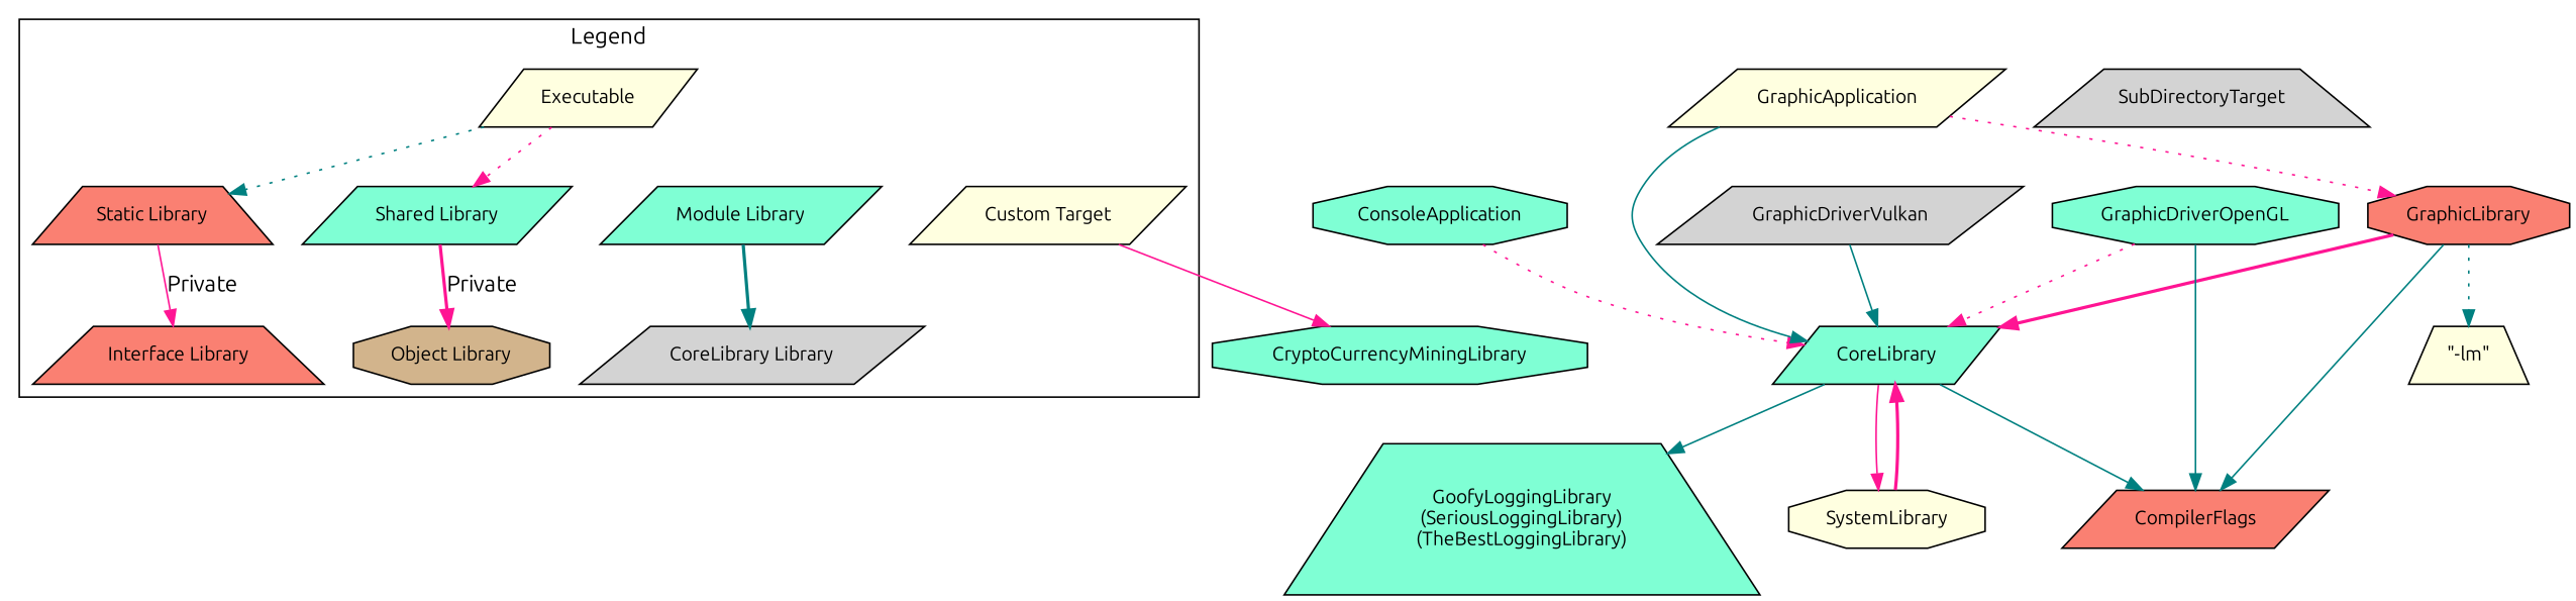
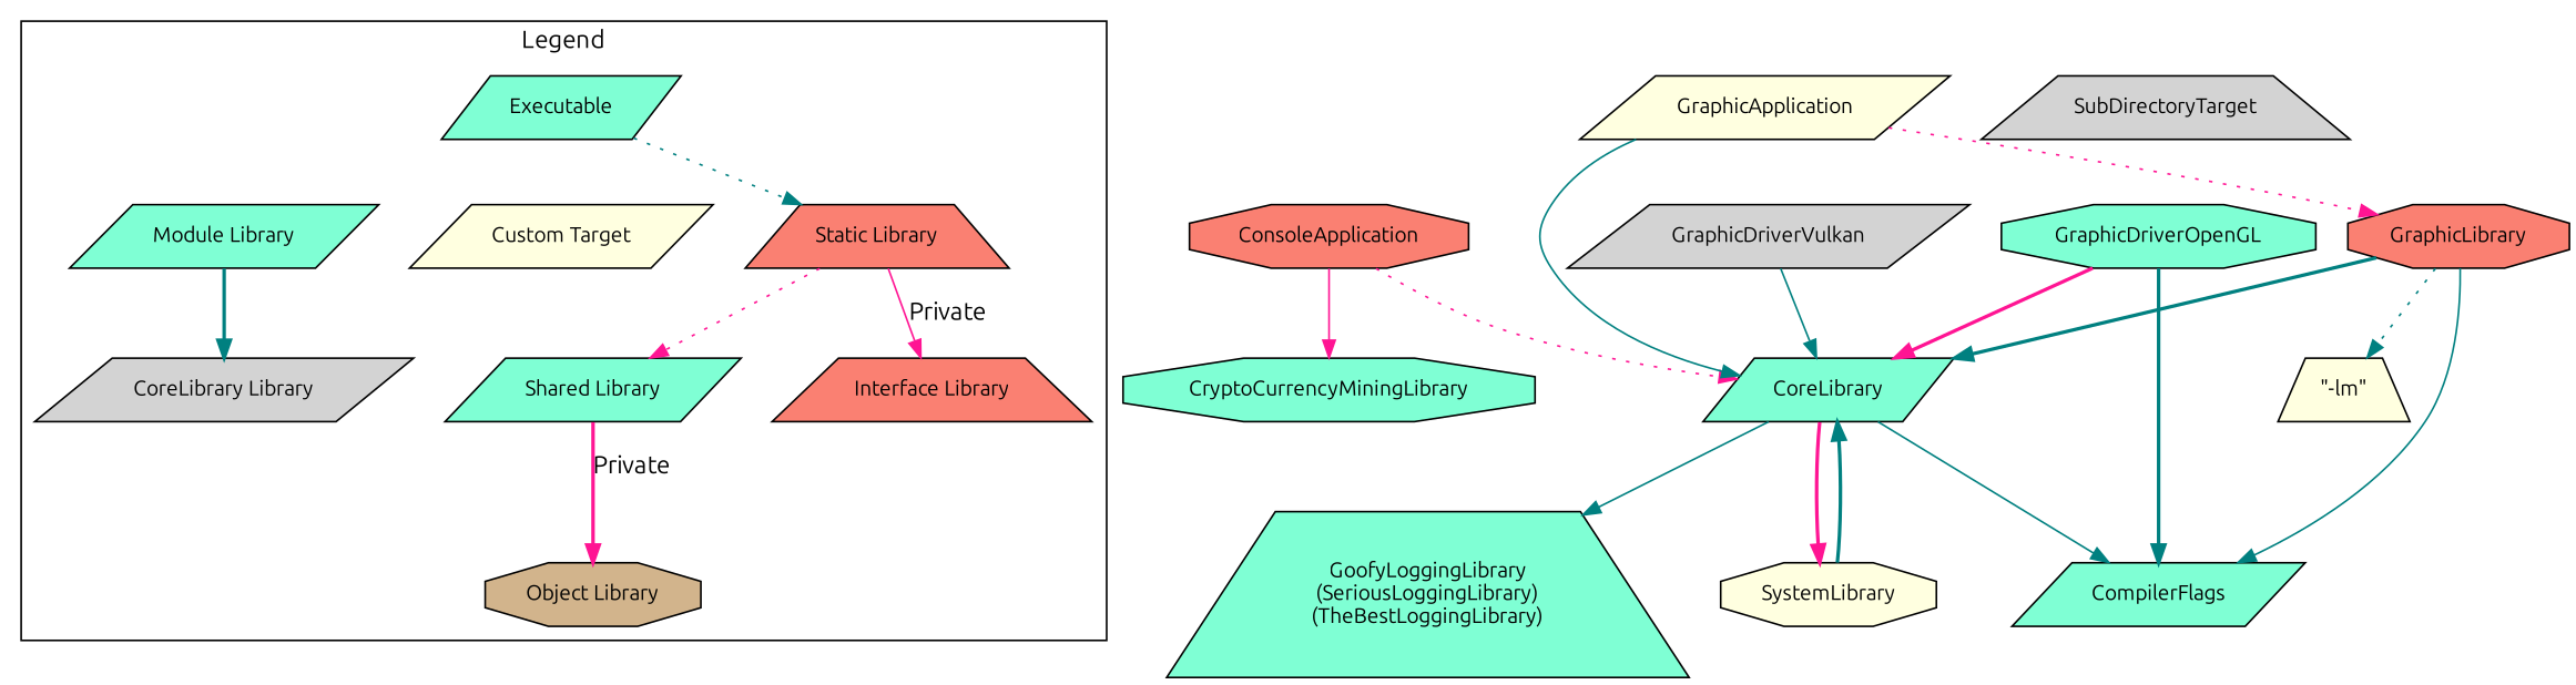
  digraph {
    fontname=Ubuntu
    node [fillcolor=aquamarine fontname=Ubuntu fontsize=12 shape=parallelogram style=filled]
    edge [color=teal fontname=Ubuntu style=solid]
-   n1 [fillcolor=lightyellow label=Executable]
+   n1 [label=Executable]
    n2 [fillcolor=salmon label="Static Library" shape=trapezium]
    n3 [label="Shared Library"]
    n4 [label="Module Library"]
    n5 [fillcolor=lightyellow label="Custom Target"]
    n6 [fillcolor=salmon label="Interface Library" shape=trapezium]
    n7 [fillcolor=tan label="Object Library" shape=octagon]
    n8 [fillcolor=lightgrey label="CoreLibrary Library"]
-   n9 [fillcolor=salmon label=CompilerFlags]
-   n10 [label=ConsoleApplication shape=octagon]
+   n9 [label=CompilerFlags]
+   n10 [fillcolor=salmon label=ConsoleApplication shape=octagon]
    n11 [label=CoreLibrary]
    n12 [label=CryptoCurrencyMiningLibrary shape=octagon]
    n13 [label="GoofyLoggingLibrary\n(SeriousLoggingLibrary)\n(TheBestLoggingLibrary)" shape=trapezium]
    n14 [fillcolor=lightyellow label=SystemLibrary shape=octagon]
    n15 [fillcolor=lightyellow label=GraphicApplication]
    n16 [fillcolor=salmon label=GraphicLibrary shape=octagon]
    n17 [fillcolor=lightyellow label="\"-lm\"" shape=trapezium]
    n18 [label=GraphicDriverOpenGL shape=octagon]
    n19 [fillcolor=lightgrey label=GraphicDriverVulkan]
    n20 [fillcolor=lightgrey label=SubDirectoryTarget shape=trapezium]
    subgraph cluster_1 {
      color=black
      label=Legend
      n1
      n2
      n3
      n4
      n5
      n6
      n7
      n8
    }
    n1 -> n2 [style=dotted]
-   n1 -> n3 [color=deeppink style=dotted]
+   n2 -> n3 [color=deeppink style=dotted]
    n1 -> n4 [style=invis color=""]
    n1 -> n5 [style=invis color=""]
    n2 -> n6 [color=deeppink label=Private]
    n3 -> n7 [color=deeppink label=Private style=bold]
    n4 -> n8 [style=bold]
    n10 -> n11 [color=deeppink style=dotted]
-   n5 -> n12 [color=deeppink]
+   n10 -> n12 [color=deeppink]
    n11 -> n9
    n11 -> n13
-   n11 -> n14 [color=deeppink]
-   n14 -> n11 [color=deeppink style=bold]
+   n11 -> n14 [color=deeppink style=bold]
+   n14 -> n11 [style=bold]
    n15 -> n11
    n15 -> n16 [color=deeppink style=dotted]
    n16 -> n9
-   n16 -> n11 [color=deeppink style=bold]
+   n16 -> n11 [style=bold]
    n16 -> n17 [style=dotted]
-   n18 -> n9
-   n18 -> n11 [color=deeppink style=dotted]
+   n18 -> n9 [style=bold]
+   n18 -> n11 [color=deeppink style=bold]
    n19 -> n11
  }
